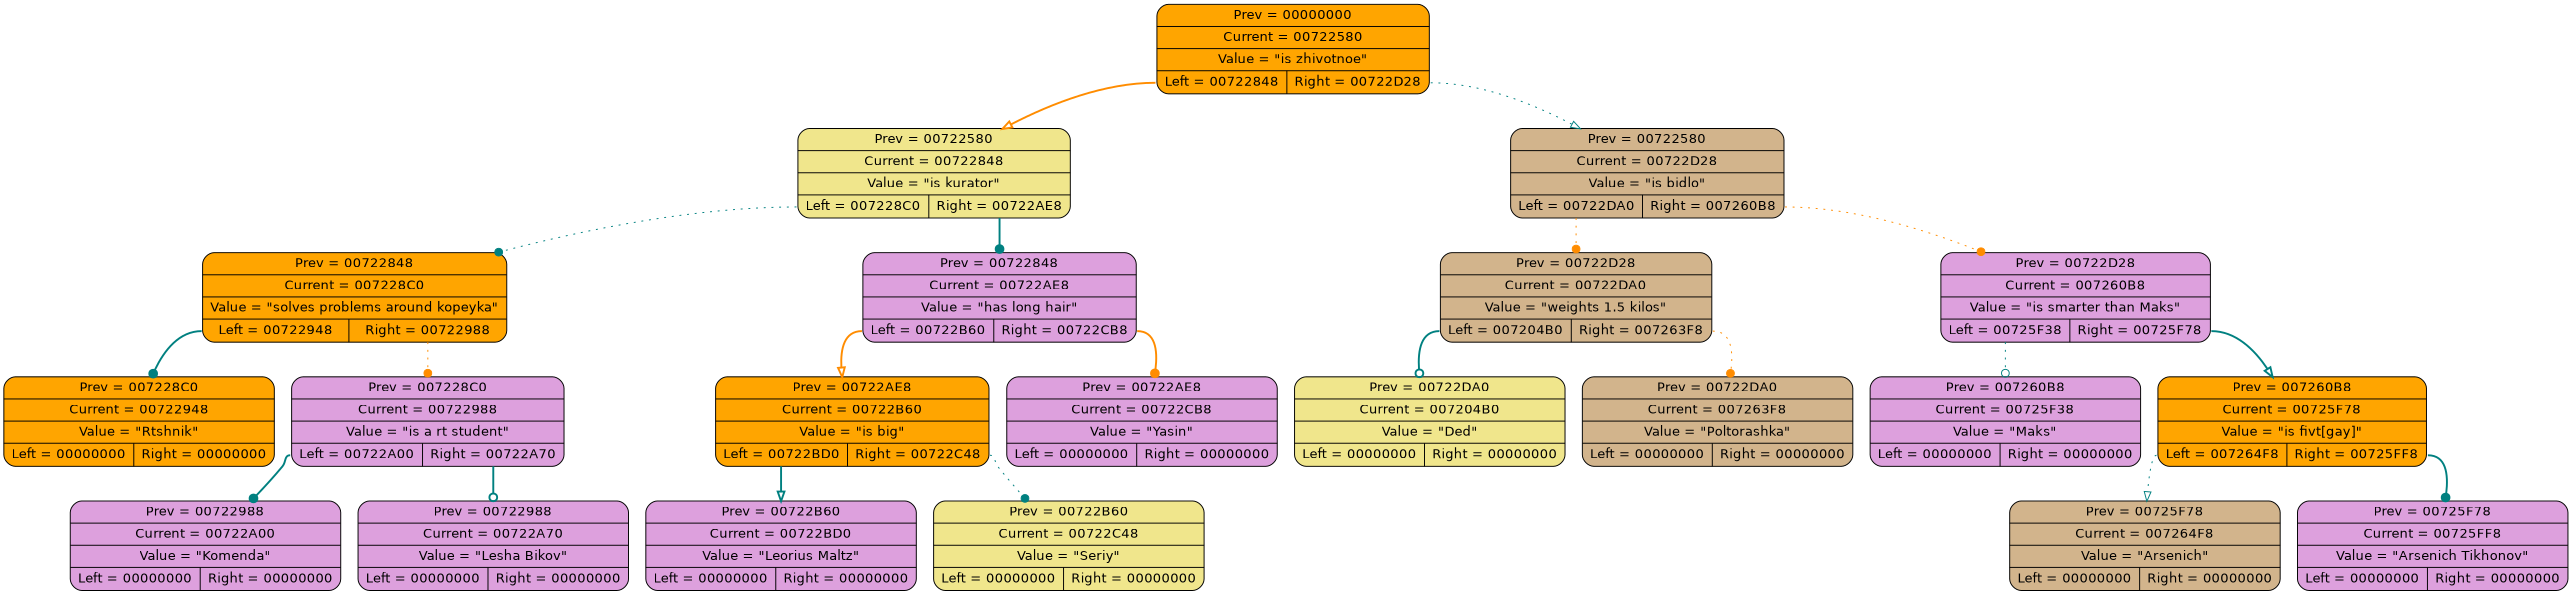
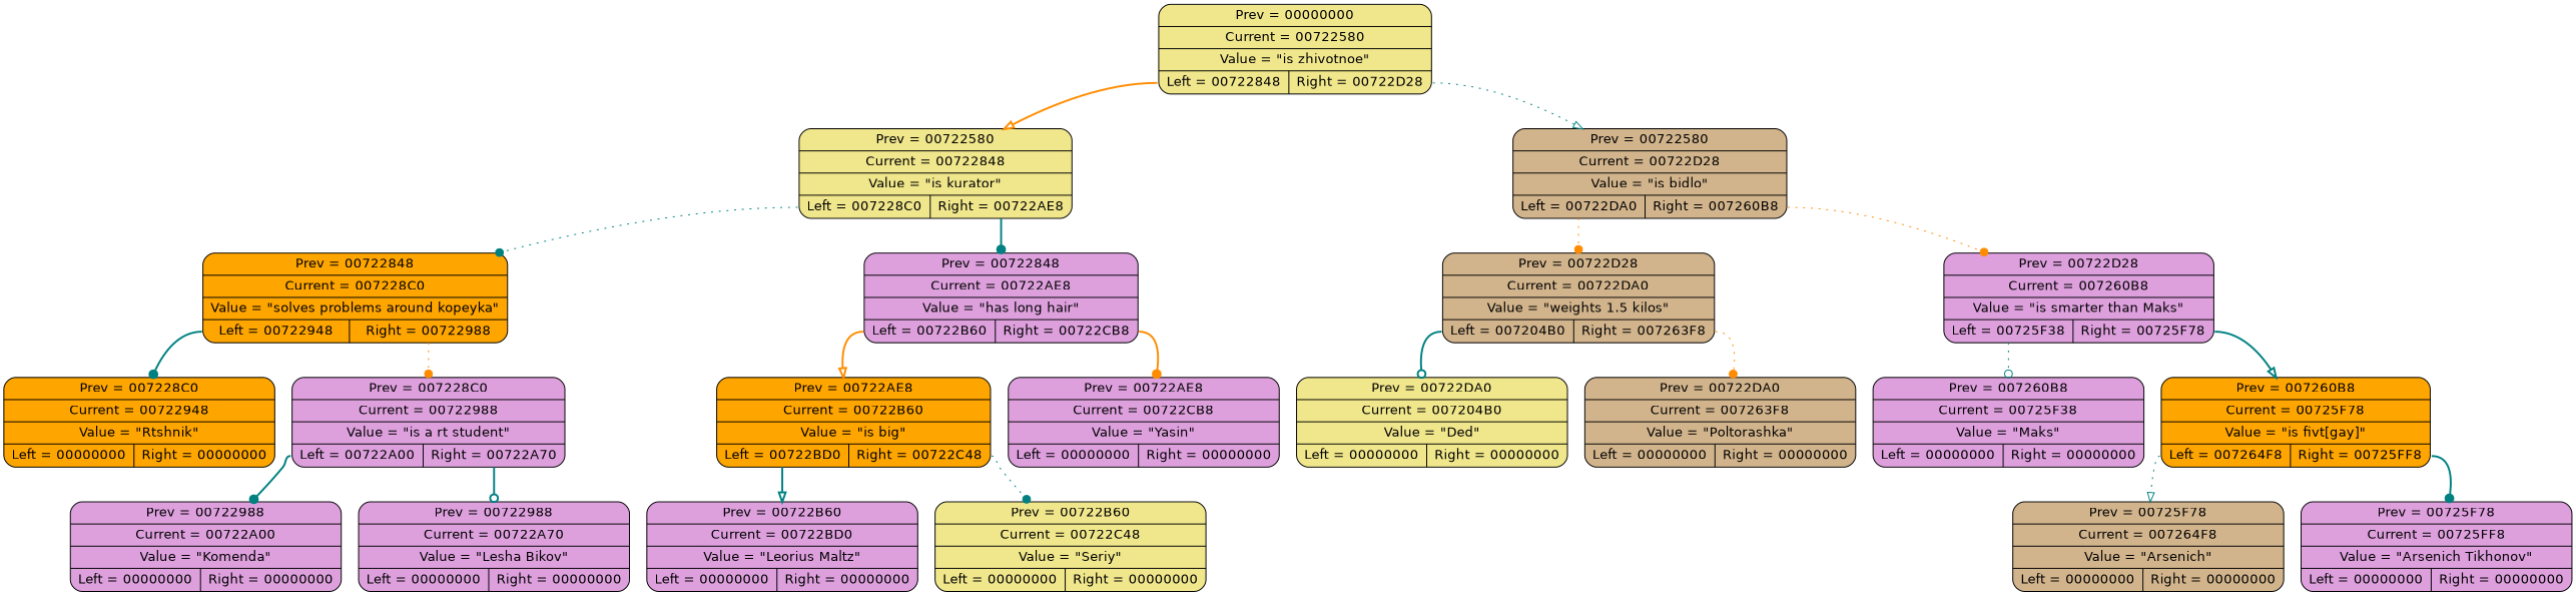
  digraph {
    rankdir=TB
    fontname="DejaVu Sans"
    node [fillcolor=plum shape=Mrecord style=filled fontname="DejaVu Sans"]
    edge [tailport=left color=teal style=bold arrowhead=dot fontname="DejaVu Sans"]
-   n1 [fillcolor=orange label="{ <prev> Prev = 00000000 | Current = 00722580 | Value = \"is zhivotnoe\" | { <left> Left = 00722848 | <right> Right = 00722D28} }"]
+   n1 [fillcolor=khaki label="{ <prev> Prev = 00000000 | Current = 00722580 | Value = \"is zhivotnoe\" | { <left> Left = 00722848 | <right> Right = 00722D28} }"]
    n2 [fillcolor=khaki label="{ <prev> Prev = 00722580 | Current = 00722848 | Value = \"is kurator\" | { <left> Left = 007228C0 | <right> Right = 00722AE8} }"]
    n3 [fillcolor=tan label="{ <prev> Prev = 00722580 | Current = 00722D28 | Value = \"is bidlo\" | { <left> Left = 00722DA0 | <right> Right = 007260B8} }"]
    n4 [fillcolor=orange label="{ <prev> Prev = 00722848 | Current = 007228C0 | Value = \"solves problems around kopeyka\" | { <left> Left = 00722948 | <right> Right = 00722988} }"]
    n5 [label="{ <prev> Prev = 00722848 | Current = 00722AE8 | Value = \"has long hair\" | { <left> Left = 00722B60 | <right> Right = 00722CB8} }"]
    n6 [fillcolor=tan label="{ <prev> Prev = 00722D28 | Current = 00722DA0 | Value = \"weights 1.5 kilos\" | { <left> Left = 007204B0 | <right> Right = 007263F8} }"]
    n7 [label="{ <prev> Prev = 00722D28 | Current = 007260B8 | Value = \"is smarter than Maks\" | { <left> Left = 00725F38 | <right> Right = 00725F78} }"]
    n8 [fillcolor=orange label="{ <prev> Prev = 007228C0 | Current = 00722948 | Value = \"Rtshnik\" | { <left> Left = 00000000 | <right> Right = 00000000} }"]
    n9 [label="{ <prev> Prev = 007228C0 | Current = 00722988 | Value = \"is a rt student\" | { <left> Left = 00722A00 | <right> Right = 00722A70} }"]
    n10 [fillcolor=orange label="{ <prev> Prev = 00722AE8 | Current = 00722B60 | Value = \"is big\" | { <left> Left = 00722BD0 | <right> Right = 00722C48} }"]
    n11 [label="{ <prev> Prev = 00722AE8 | Current = 00722CB8 | Value = \"Yasin\" | { <left> Left = 00000000 | <right> Right = 00000000} }"]
    n12 [fillcolor=khaki label="{ <prev> Prev = 00722DA0 | Current = 007204B0 | Value = \"Ded\" | { <left> Left = 00000000 | <right> Right = 00000000} }"]
    n13 [fillcolor=tan label="{ <prev> Prev = 00722DA0 | Current = 007263F8 | Value = \"Poltorashka\" | { <left> Left = 00000000 | <right> Right = 00000000} }"]
    n14 [label="{ <prev> Prev = 007260B8 | Current = 00725F38 | Value = \"Maks\" | { <left> Left = 00000000 | <right> Right = 00000000} }"]
    n15 [fillcolor=orange label="{ <prev> Prev = 007260B8 | Current = 00725F78 | Value = \"is fivt[gay]\" | { <left> Left = 007264F8 | <right> Right = 00725FF8} }"]
    n16 [label="{ <prev> Prev = 00722988 | Current = 00722A00 | Value = \"Komenda\" | { <left> Left = 00000000 | <right> Right = 00000000} }"]
    n17 [label="{ <prev> Prev = 00722988 | Current = 00722A70 | Value = \"Lesha Bikov\" | { <left> Left = 00000000 | <right> Right = 00000000} }"]
    n18 [label="{ <prev> Prev = 00722B60 | Current = 00722BD0 | Value = \"Leorius Maltz\" | { <left> Left = 00000000 | <right> Right = 00000000} }"]
    n19 [fillcolor=khaki label="{ <prev> Prev = 00722B60 | Current = 00722C48 | Value = \"Seriy\" | { <left> Left = 00000000 | <right> Right = 00000000} }"]
    n20 [fillcolor=tan label="{ <prev> Prev = 00725F78 | Current = 007264F8 | Value = \"Arsenich\" | { <left> Left = 00000000 | <right> Right = 00000000} }"]
    n21 [label="{ <prev> Prev = 00725F78 | Current = 00725FF8 | Value = \"Arsenich Tikhonov\" | { <left> Left = 00000000 | <right> Right = 00000000} }"]
    subgraph sub_1 {
      rank=same
      n1
    }
    subgraph sub_2 {
      rank=same
      n2
      n3
    }
    subgraph sub_3 {
      rank=same
      n4
      n5
      n6
      n7
    }
    subgraph sub_4 {
      rank=same
      n8
      n9
      n10
      n11
      n12
      n13
      n14
      n15
    }
    subgraph sub_5 {
      rank=same
      n16
      n17
      n18
      n19
      n20
      n21
    }
    n1 -> n2 [color=darkorange arrowhead=onormal]
    n1 -> n3 [tailport=right style=dotted arrowhead=onormal]
    n2 -> n4 [style=dotted]
    n2 -> n5 [tailport=right]
    n3 -> n6 [color=darkorange style=dotted]
    n3 -> n7 [tailport=right color=darkorange style=dotted]
    n4 -> n8
    n4 -> n9 [tailport=right color=darkorange style=dotted]
    n5 -> n10 [color=darkorange arrowhead=onormal]
    n5 -> n11 [tailport=right color=darkorange]
    n6 -> n12 [arrowhead=odot]
    n6 -> n13 [tailport=right color=darkorange style=dotted]
    n7 -> n14 [style=dotted arrowhead=odot]
    n7 -> n15 [tailport=right arrowhead=onormal]
    n9 -> n16
    n9 -> n17 [tailport=right arrowhead=odot]
    n10 -> n18 [arrowhead=onormal]
    n10 -> n19 [tailport=right style=dotted]
    n15 -> n20 [style=dotted arrowhead=onormal]
    n15 -> n21 [tailport=right]
  }
